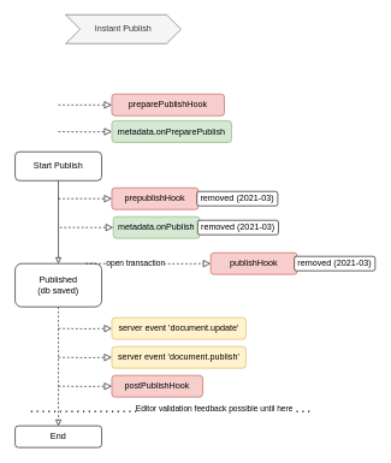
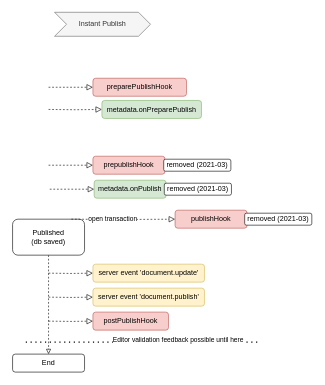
  <mxCell id="0" />
  <mxCell id="1" parent="0" />
  <mxCell id="2" value="" style="edgeStyle=orthogonalEdgeStyle;rounded=0;html=1;jettySize=auto;orthogonalLoop=1;fontSize=11;endArrow=block;endFill=0;endSize=8;strokeWidth=1;shadow=0;labelBackgroundColor=none;dashed=1;" parent="1" edge="1"><mxGeometry y="10" relative="1" as="geometry"><mxPoint as="offset" /><mxPoint x="80" y="145" as="sourcePoint" /><mxPoint x="154" y="145" as="targetPoint" /></mxGeometry></mxCell>
  <mxCell id="3" value="preparePublishHook" style="rounded=1;whiteSpace=wrap;html=1;fontSize=12;glass=0;strokeWidth=1;shadow=0;fillColor=#f8cecc;strokeColor=#b85450;" parent="1" vertex="1"><mxGeometry x="154" y="130" width="156" height="30" as="geometry" /></mxCell>
  <mxCell id="4" value="" style="edgeStyle=orthogonalEdgeStyle;rounded=0;html=1;jettySize=auto;orthogonalLoop=1;fontSize=11;endArrow=block;endFill=0;endSize=8;strokeWidth=1;shadow=0;labelBackgroundColor=none;dashed=1;" parent="1" target="5" edge="1"><mxGeometry y="10" relative="1" as="geometry"><mxPoint as="offset" /><mxPoint x="80" y="182" as="sourcePoint" /></mxGeometry></mxCell>
- <mxCell id="5" value="metadata.onPreparePublish" style="rounded=1;whiteSpace=wrap;html=1;fontSize=12;glass=0;strokeWidth=1;shadow=0;fillColor=#d5e8d4;strokeColor=#82b366;" parent="1" vertex="1"><mxGeometry x="154" y="167" width="166" height="30" as="geometry" /></mxCell>
- <mxCell id="6" value="" style="edgeStyle=orthogonalEdgeStyle;rounded=0;orthogonalLoop=1;jettySize=auto;html=1;endArrow=block;endFill=0;strokeColor=#000000;" parent="1" source="7" target="9" edge="1"><mxGeometry relative="1" as="geometry" /></mxCell>
- <mxCell id="7" value="Start Publish" style="rounded=1;whiteSpace=wrap;html=1;fontSize=12;glass=0;strokeWidth=1;shadow=0;" parent="1" vertex="1"><mxGeometry x="20" y="210" width="120" height="40" as="geometry" /></mxCell>
+ <mxCell id="5" value="metadata.onPreparePublish" style="rounded=1;whiteSpace=wrap;html=1;fontSize=12;glass=0;strokeWidth=1;shadow=0;fillColor=#d5e8d4;strokeColor=#82b366;" parent="1" vertex="1"><mxGeometry x="169" y="167" width="166" height="30" as="geometry" /></mxCell>
  <mxCell id="8" value="" style="edgeStyle=orthogonalEdgeStyle;rounded=0;orthogonalLoop=1;jettySize=auto;html=1;endArrow=block;endFill=0;strokeColor=#000000;dashed=1;" parent="1" source="9" target="11" edge="1"><mxGeometry relative="1" as="geometry" /></mxCell>
  <mxCell id="9" value="Published&lt;br&gt;(db saved)" style="rounded=1;whiteSpace=wrap;html=1;shadow=0;strokeWidth=1;glass=0;" parent="1" vertex="1"><mxGeometry x="20" y="365" width="120" height="60" as="geometry" /></mxCell>
  <mxCell id="10" value="Instant Publish" style="shape=step;perimeter=stepPerimeter;whiteSpace=wrap;html=1;fixedSize=1;fillColor=#f5f5f5;strokeColor=#666666;fontColor=#333333;" parent="1" vertex="1"><mxGeometry x="90" y="20" width="160" height="40" as="geometry" /></mxCell>
  <mxCell id="11" value="End" style="whiteSpace=wrap;html=1;rounded=1;shadow=0;strokeWidth=1;glass=0;" parent="1" vertex="1"><mxGeometry x="20" y="590" width="120" height="30" as="geometry" /></mxCell>
  <mxCell id="12" value="" style="edgeStyle=orthogonalEdgeStyle;rounded=0;html=1;jettySize=auto;orthogonalLoop=1;fontSize=11;endArrow=block;endFill=0;endSize=8;strokeWidth=1;shadow=0;labelBackgroundColor=none;dashed=1;" parent="1" edge="1"><mxGeometry y="10" relative="1" as="geometry"><mxPoint as="offset" /><mxPoint x="80" y="275" as="sourcePoint" /><mxPoint x="154" y="275" as="targetPoint" /></mxGeometry></mxCell>
  <mxCell id="13" value="prepublishHook" style="rounded=1;whiteSpace=wrap;html=1;fontSize=12;glass=0;strokeWidth=1;shadow=0;fillColor=#f8cecc;strokeColor=#b85450;" parent="1" vertex="1"><mxGeometry x="154" y="260" width="120" height="30" as="geometry" /></mxCell>
  <mxCell id="14" value="removed (2021-03)" style="rounded=1;whiteSpace=wrap;html=1;shadow=0;strokeWidth=1;glass=0;" parent="1" vertex="1"><mxGeometry x="272" y="265" width="112" height="20" as="geometry" /></mxCell>
  <mxCell id="15" value="" style="edgeStyle=orthogonalEdgeStyle;rounded=0;html=1;jettySize=auto;orthogonalLoop=1;fontSize=11;endArrow=block;endFill=0;endSize=8;strokeWidth=1;shadow=0;labelBackgroundColor=none;dashed=1;" parent="1" edge="1"><mxGeometry y="10" relative="1" as="geometry"><mxPoint as="offset" /><mxPoint x="82" y="315" as="sourcePoint" /><mxPoint x="156" y="315" as="targetPoint" /></mxGeometry></mxCell>
  <mxCell id="16" value="metadata.onPublish" style="rounded=1;whiteSpace=wrap;html=1;fontSize=12;glass=0;strokeWidth=1;shadow=0;fillColor=#d5e8d4;strokeColor=#82b366;" parent="1" vertex="1"><mxGeometry x="156" y="300" width="120" height="30" as="geometry" /></mxCell>
  <mxCell id="17" value="" style="edgeStyle=orthogonalEdgeStyle;rounded=0;html=1;jettySize=auto;orthogonalLoop=1;fontSize=11;endArrow=block;endFill=0;endSize=8;strokeWidth=1;shadow=0;labelBackgroundColor=none;dashed=1;entryX=0;entryY=0.5;entryDx=0;entryDy=0;" parent="1" target="19" edge="1"><mxGeometry y="10" relative="1" as="geometry"><mxPoint as="offset" /><mxPoint x="118" y="365" as="sourcePoint" /><mxPoint x="192" y="365" as="targetPoint" /></mxGeometry></mxCell>
  <mxCell id="18" value="open transaction" style="edgeLabel;html=1;align=center;verticalAlign=middle;resizable=0;points=[];" parent="17" vertex="1" connectable="0"><mxGeometry x="-0.213" y="2" relative="1" as="geometry"><mxPoint as="offset" /></mxGeometry></mxCell>
  <mxCell id="19" value="publishHook" style="rounded=1;whiteSpace=wrap;html=1;fontSize=12;glass=0;strokeWidth=1;shadow=0;fillColor=#f8cecc;strokeColor=#b85450;" parent="1" vertex="1"><mxGeometry x="291" y="350" width="120" height="30" as="geometry" /></mxCell>
  <mxCell id="20" value="" style="edgeStyle=orthogonalEdgeStyle;rounded=0;html=1;jettySize=auto;orthogonalLoop=1;fontSize=11;endArrow=block;endFill=0;endSize=8;strokeWidth=1;shadow=0;labelBackgroundColor=none;dashed=1;" parent="1" target="21" edge="1"><mxGeometry y="10" relative="1" as="geometry"><mxPoint as="offset" /><mxPoint x="80" y="455" as="sourcePoint" /></mxGeometry></mxCell>
  <mxCell id="21" value="server event 'document.update'" style="rounded=1;whiteSpace=wrap;html=1;fontSize=12;glass=0;strokeWidth=1;shadow=0;fillColor=#fff2cc;strokeColor=#d6b656;" parent="1" vertex="1"><mxGeometry x="154" y="440" width="186" height="30" as="geometry" /></mxCell>
  <mxCell id="22" value="" style="edgeStyle=orthogonalEdgeStyle;rounded=0;html=1;jettySize=auto;orthogonalLoop=1;fontSize=11;endArrow=block;endFill=0;endSize=8;strokeWidth=1;shadow=0;labelBackgroundColor=none;dashed=1;" parent="1" target="23" edge="1"><mxGeometry y="10" relative="1" as="geometry"><mxPoint as="offset" /><mxPoint x="80" y="495" as="sourcePoint" /></mxGeometry></mxCell>
  <mxCell id="23" value="server event 'document.publish'" style="rounded=1;whiteSpace=wrap;html=1;fontSize=12;glass=0;strokeWidth=1;shadow=0;fillColor=#fff2cc;strokeColor=#d6b656;" parent="1" vertex="1"><mxGeometry x="154" y="480" width="186" height="30" as="geometry" /></mxCell>
  <mxCell id="24" value="" style="edgeStyle=orthogonalEdgeStyle;rounded=0;html=1;jettySize=auto;orthogonalLoop=1;fontSize=11;endArrow=block;endFill=0;endSize=8;strokeWidth=1;shadow=0;labelBackgroundColor=none;dashed=1;" parent="1" target="25" edge="1"><mxGeometry y="10" relative="1" as="geometry"><mxPoint as="offset" /><mxPoint x="80" y="535" as="sourcePoint" /></mxGeometry></mxCell>
  <mxCell id="25" value="postPublishHook" style="rounded=1;whiteSpace=wrap;html=1;fontSize=12;glass=0;strokeWidth=1;shadow=0;fillColor=#f8cecc;strokeColor=#b85450;" parent="1" vertex="1"><mxGeometry x="154" y="520" width="126" height="30" as="geometry" /></mxCell>
  <mxCell id="26" value="" style="endArrow=none;dashed=1;html=1;dashPattern=1 3;strokeWidth=2;rounded=1;" parent="1" edge="1"><mxGeometry width="50" height="50" relative="1" as="geometry"><mxPoint x="42" y="570" as="sourcePoint" /><mxPoint x="432" y="570" as="targetPoint" /></mxGeometry></mxCell>
  <mxCell id="27" value="Editor validation feedback possible until here" style="edgeLabel;html=1;align=center;verticalAlign=middle;resizable=0;points=[];" parent="26" vertex="1" connectable="0"><mxGeometry x="0.297" y="5" relative="1" as="geometry"><mxPoint as="offset" /></mxGeometry></mxCell>
  <mxCell id="28" value="removed (2021-03)" style="rounded=1;whiteSpace=wrap;html=1;shadow=0;strokeWidth=1;glass=0;" parent="1" vertex="1"><mxGeometry x="273" y="305" width="112" height="20" as="geometry" /></mxCell>
  <mxCell id="29" value="removed (2021-03)" style="rounded=1;whiteSpace=wrap;html=1;shadow=0;strokeWidth=1;glass=0;" parent="1" vertex="1"><mxGeometry x="407" y="355" width="112" height="20" as="geometry" /></mxCell>
